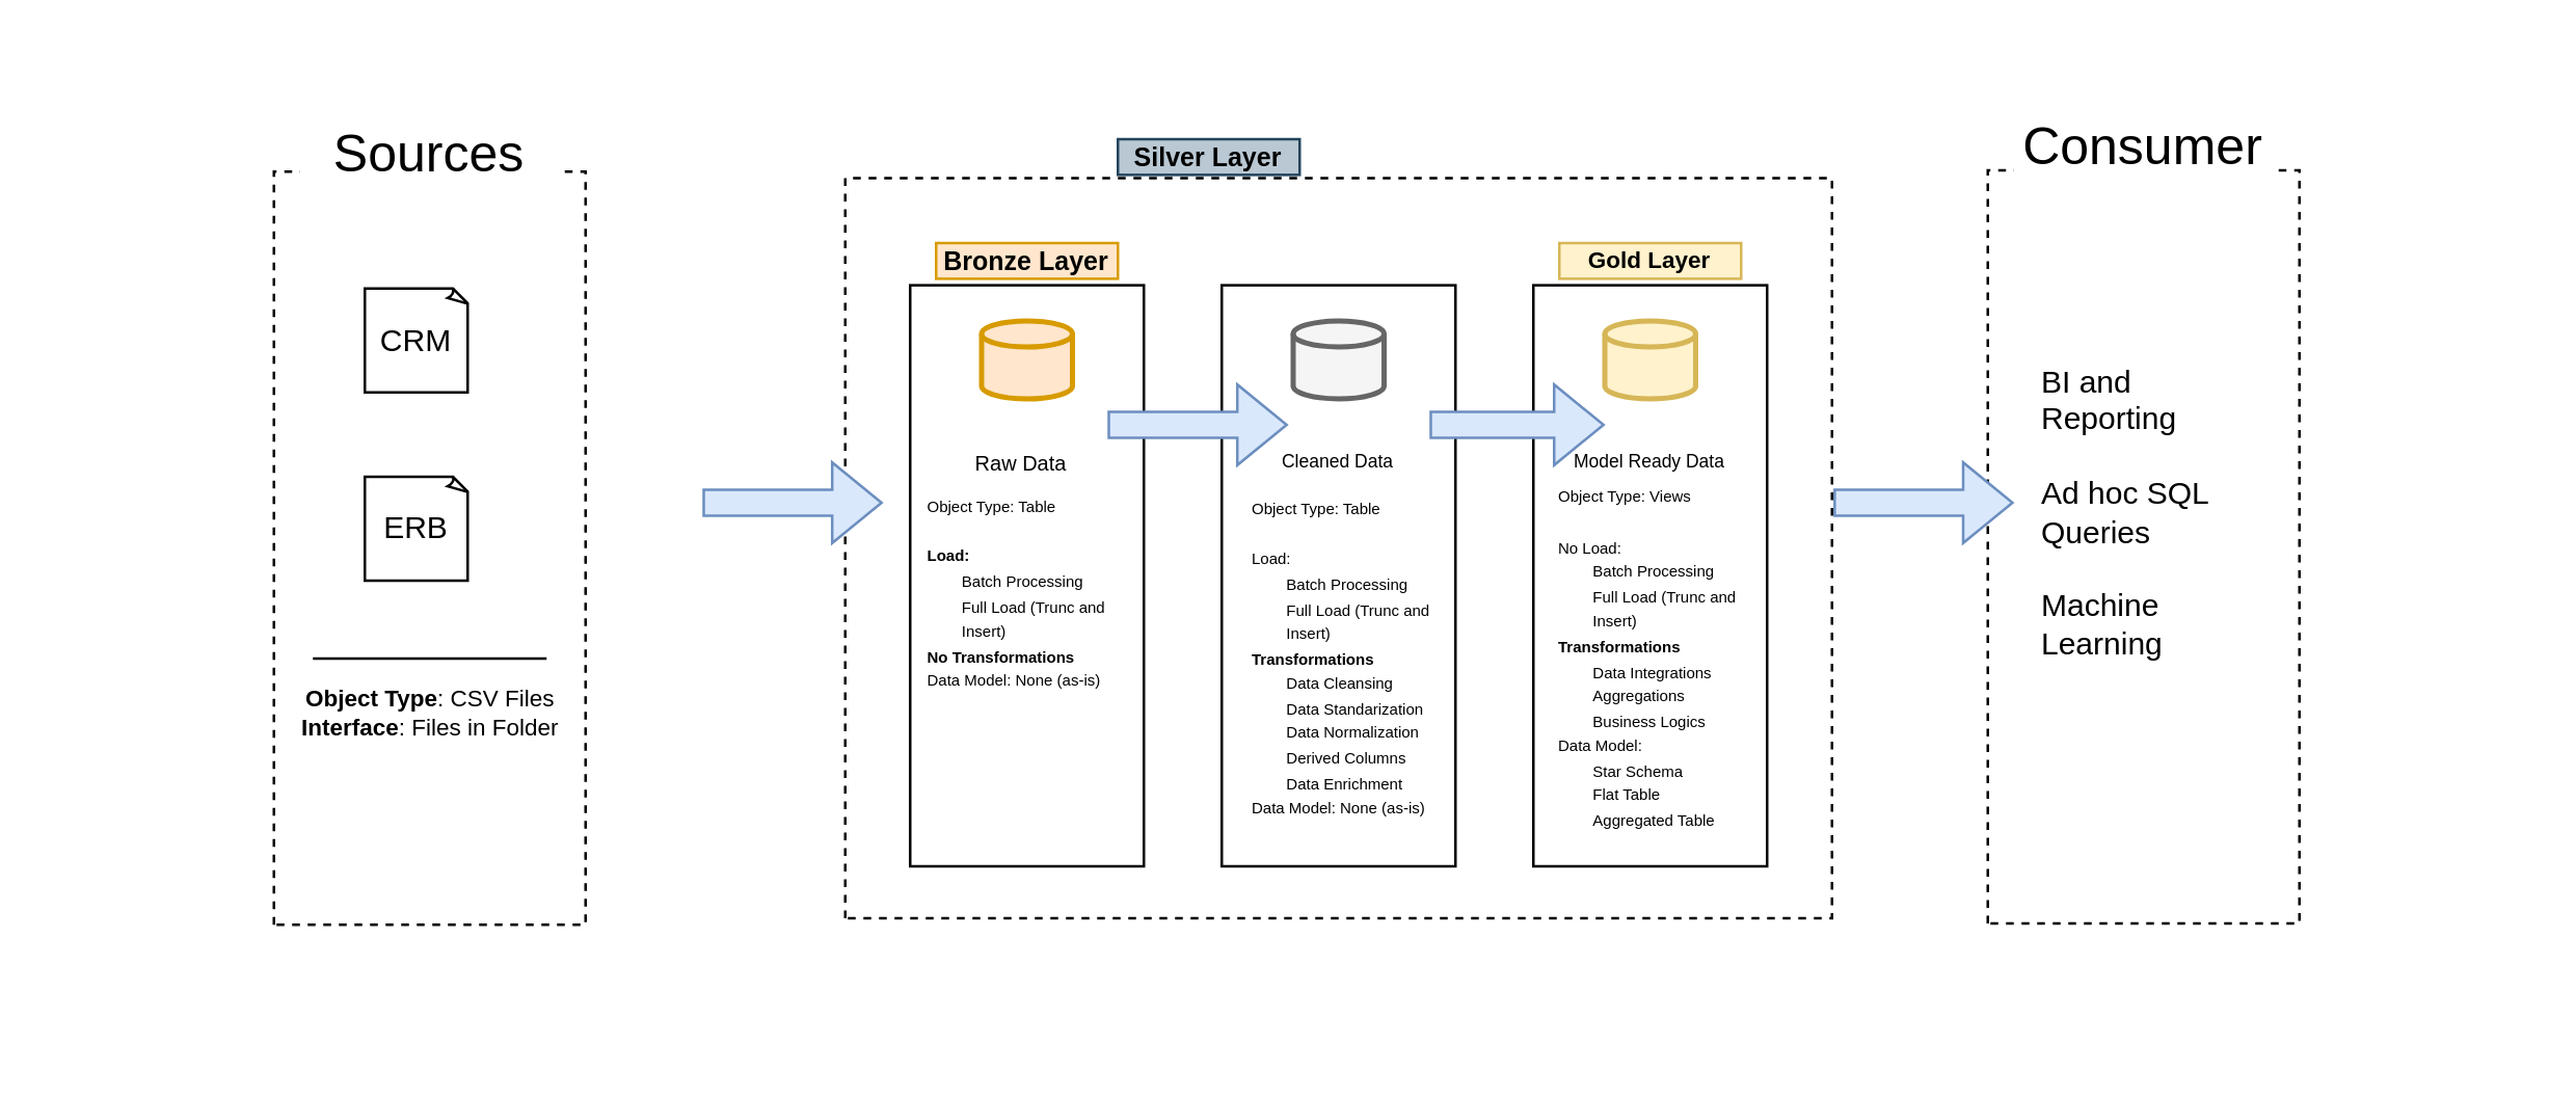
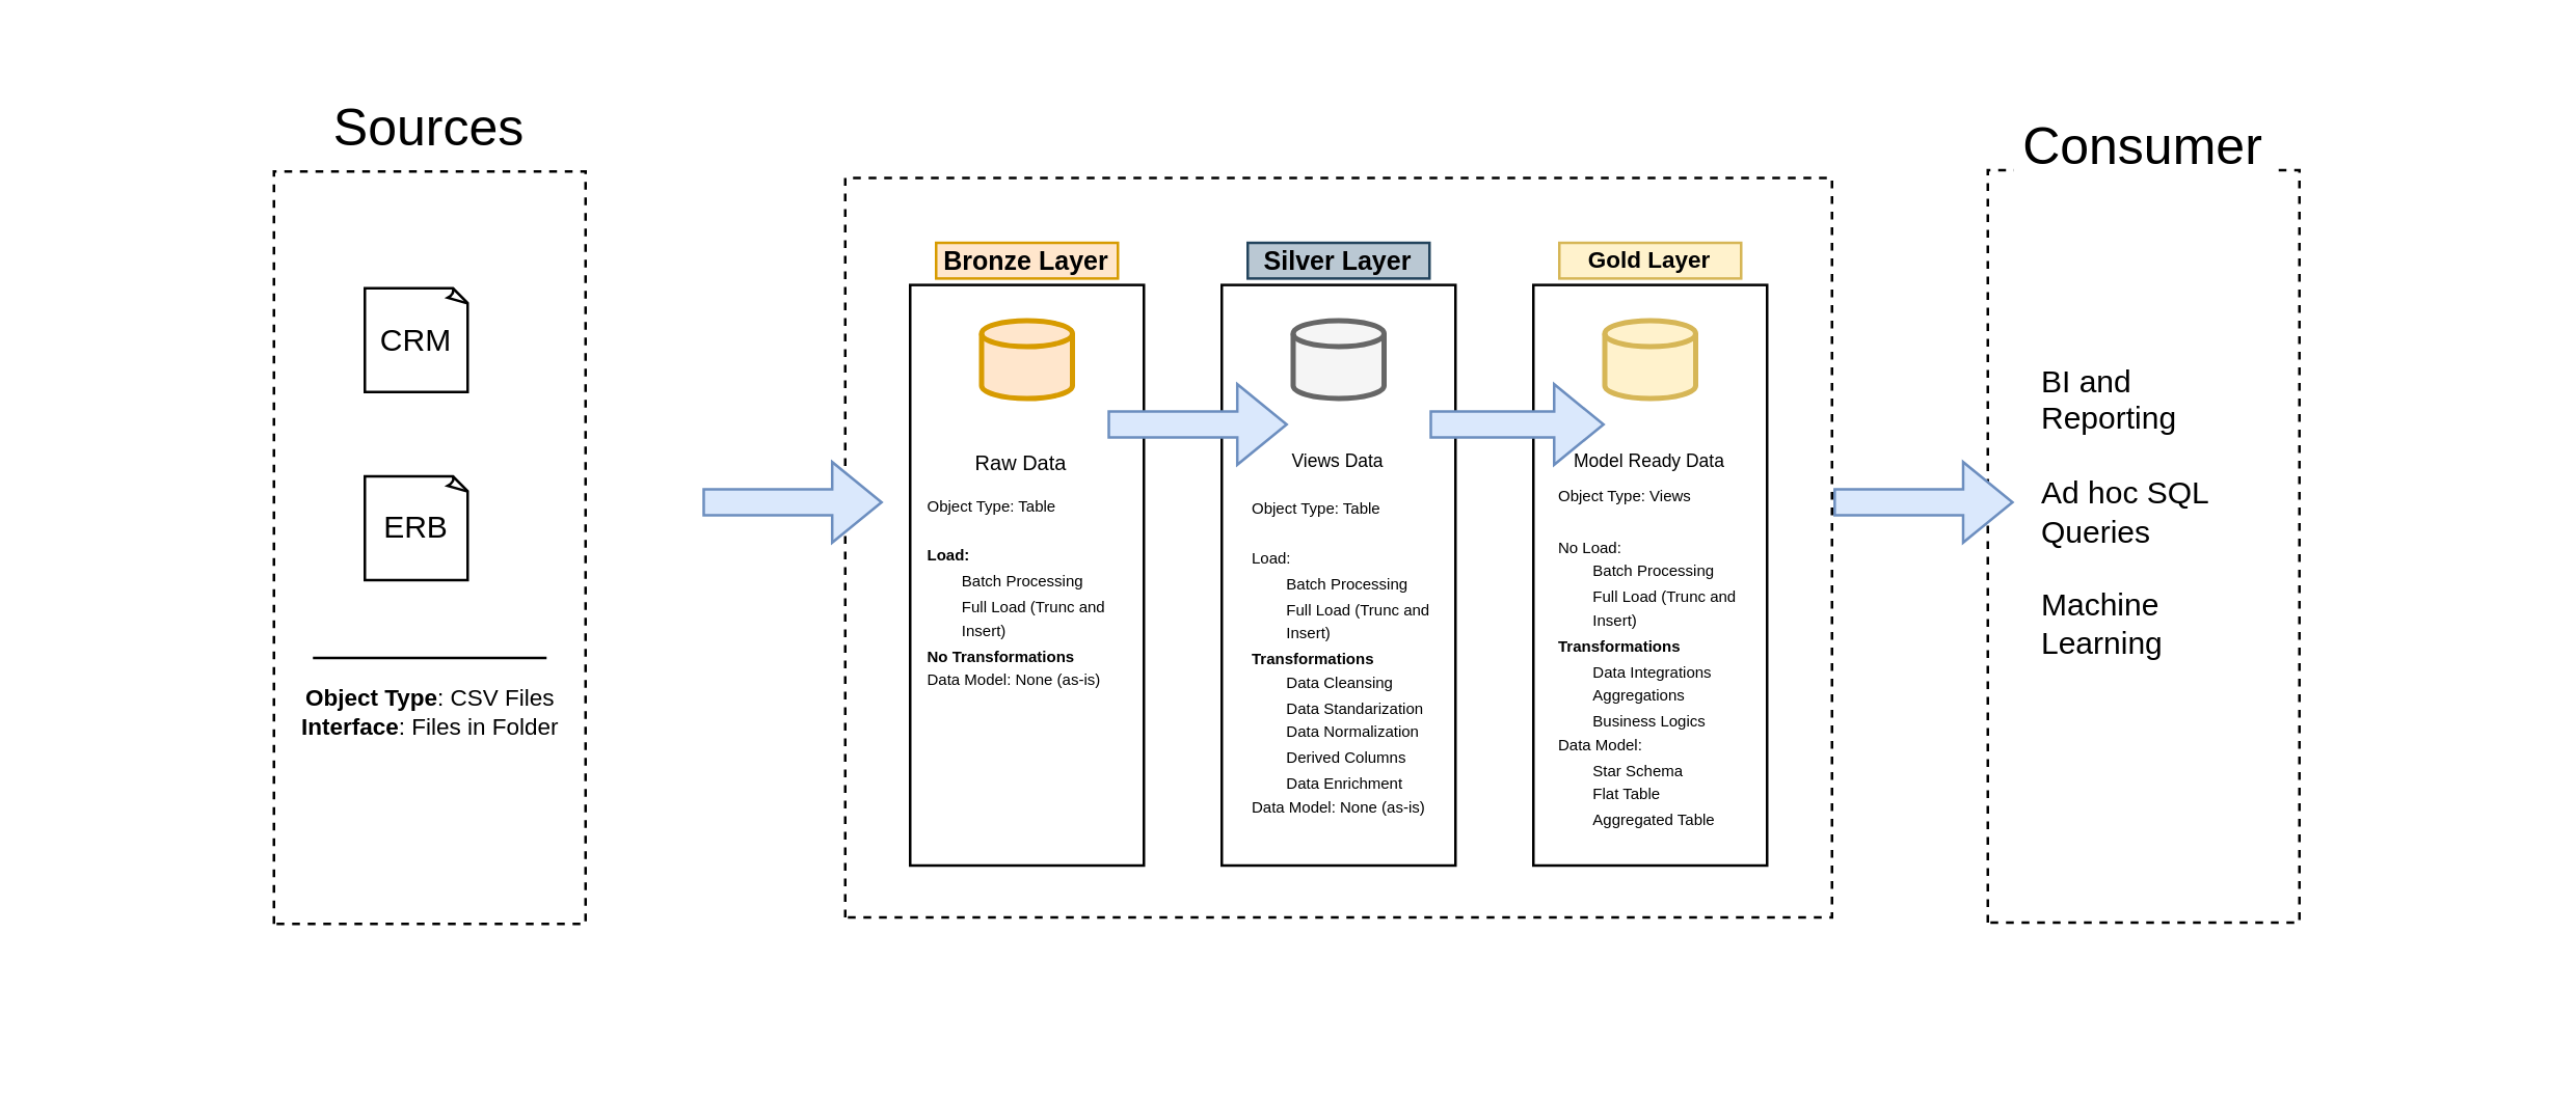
  <mxCell id="0" />
  <mxCell id="1" parent="0" />
  <mxCell id="2" value="" style="rounded=0;whiteSpace=wrap;html=1;rotation=-90;fillColor=none;dashed=1;" vertex="1" parent="1"><mxGeometry x="20" y="150.5" width="290" height="120" as="geometry" /></mxCell>
- <mxCell id="3" value="&lt;font style=&quot;font-size: 20px;&quot;&gt;Sources&lt;/font&gt;" style="rounded=0;whiteSpace=wrap;html=1;strokeColor=none;fillColor=default;" vertex="1" parent="1"><mxGeometry x="115" y="43" width="100" height="30" as="geometry" /></mxCell>
+ <mxCell id="3" value="&lt;font style=&quot;font-size: 20px;&quot;&gt;Sources&lt;/font&gt;" style="rounded=0;whiteSpace=wrap;html=1;strokeColor=none;fillColor=default;" vertex="1" parent="1"><mxGeometry x="115" y="33" width="100" height="30" as="geometry" /></mxCell>
  <mxCell id="4" value="" style="rounded=0;whiteSpace=wrap;html=1;rotation=-90;fillColor=none;dashed=1;" vertex="1" parent="1"><mxGeometry x="372.5" y="20.5" width="285" height="380" as="geometry" /></mxCell>
  <mxCell id="5" value="" style="rounded=0;whiteSpace=wrap;html=1;rotation=-90;fillColor=none;dashed=1;" vertex="1" parent="1"><mxGeometry x="680" y="150" width="290" height="120" as="geometry" /></mxCell>
  <mxCell id="6" value="&lt;font style=&quot;font-size: 20px;&quot;&gt;Consumer&lt;/font&gt;" style="rounded=0;whiteSpace=wrap;html=1;strokeColor=none;fillColor=default;" vertex="1" parent="1"><mxGeometry x="775" y="40" width="100" height="30" as="geometry" /></mxCell>
  <mxCell id="7" value="&lt;font&gt;Bronze Layer&lt;/font&gt;" style="rounded=0;whiteSpace=wrap;html=1;fillColor=#ffe6cc;strokeColor=#d79b00;fontSize=10;fontStyle=1" vertex="1" parent="1"><mxGeometry x="360" y="93" width="70" height="13.75" as="geometry" /></mxCell>
  <mxCell id="8" value="" style="rounded=0;whiteSpace=wrap;html=1;fillColor=none;" vertex="1" parent="1"><mxGeometry x="350" y="109.25" width="90" height="223.75" as="geometry" /></mxCell>
- <mxCell id="9" value="&lt;font&gt;Silver Layer&lt;/font&gt;" style="rounded=0;whiteSpace=wrap;html=1;fillColor=#bac8d3;strokeColor=#23445d;fontSize=10;fontStyle=1" vertex="1" parent="1"><mxGeometry x="430" y="53" width="70" height="13.75" as="geometry" /></mxCell>
+ <mxCell id="9" value="&lt;font&gt;Silver Layer&lt;/font&gt;" style="rounded=0;whiteSpace=wrap;html=1;fillColor=#bac8d3;strokeColor=#23445d;fontSize=10;fontStyle=1" vertex="1" parent="1"><mxGeometry x="480" y="93" width="70" height="13.75" as="geometry" /></mxCell>
  <mxCell id="10" value="" style="rounded=0;whiteSpace=wrap;html=1;fillColor=none;" vertex="1" parent="1"><mxGeometry x="470" y="109.25" width="90" height="223.75" as="geometry" /></mxCell>
  <mxCell id="11" value="&lt;font&gt;Gold Layer&lt;/font&gt;" style="rounded=0;whiteSpace=wrap;html=1;fillColor=#fff2cc;strokeColor=#d6b656;fontStyle=1;fontSize=9;" vertex="1" parent="1"><mxGeometry x="600" y="93" width="70" height="13.75" as="geometry" /></mxCell>
  <mxCell id="12" value="" style="rounded=0;whiteSpace=wrap;html=1;fillColor=none;" vertex="1" parent="1"><mxGeometry x="590" y="109.25" width="90" height="223.75" as="geometry" /></mxCell>
  <mxCell id="13" value="CRM" style="whiteSpace=wrap;html=1;shape=mxgraph.basic.document" vertex="1" parent="1"><mxGeometry x="140" y="110.5" width="40" height="40" as="geometry" /></mxCell>
  <mxCell id="14" value="ERB" style="whiteSpace=wrap;html=1;shape=mxgraph.basic.document" vertex="1" parent="1"><mxGeometry x="140" y="183" width="40" height="40" as="geometry" /></mxCell>
  <mxCell id="15" value="" style="endArrow=none;html=1;rounded=0;" edge="1" parent="1"><mxGeometry width="50" height="50" relative="1" as="geometry"><mxPoint x="120" y="253" as="sourcePoint" /><mxPoint x="210" y="253" as="targetPoint" /></mxGeometry></mxCell>
  <mxCell id="16" value="&lt;b&gt;Object Type&lt;/b&gt;: CSV Files&lt;div&gt;&lt;b&gt;Interface&lt;/b&gt;: Files in Folder&lt;/div&gt;" style="text;html=1;align=center;verticalAlign=middle;whiteSpace=wrap;rounded=0;fontSize=9;" vertex="1" parent="1"><mxGeometry x="107.5" y="253" width="115" height="42.5" as="geometry" /></mxCell>
  <mxCell id="17" value="" style="strokeWidth=2;html=1;shape=mxgraph.flowchart.database;whiteSpace=wrap;fillColor=#ffe6cc;strokeColor=#d79b00;" vertex="1" parent="1"><mxGeometry x="377.5" y="123" width="35" height="30" as="geometry" /></mxCell>
  <mxCell id="18" value="" style="strokeWidth=2;html=1;shape=mxgraph.flowchart.database;whiteSpace=wrap;fillColor=#f5f5f5;strokeColor=#666666;fontColor=#333333;" vertex="1" parent="1"><mxGeometry x="497.5" y="123" width="35" height="30" as="geometry" /></mxCell>
  <mxCell id="19" value="" style="strokeWidth=2;html=1;shape=mxgraph.flowchart.database;whiteSpace=wrap;fillColor=#fff2cc;strokeColor=#d6b656;" vertex="1" parent="1"><mxGeometry x="617.5" y="123" width="35" height="30" as="geometry" /></mxCell>
  <mxCell id="20" value="" style="shape=flexArrow;endArrow=classic;html=1;rounded=0;exitX=0.635;exitY=0;exitDx=0;exitDy=0;exitPerimeter=0;fillColor=#dae8fc;strokeColor=#6c8ebf;" edge="1" parent="1"><mxGeometry width="50" height="50" relative="1" as="geometry"><mxPoint x="270.005" y="193" as="sourcePoint" /><mxPoint x="339.48" y="193" as="targetPoint" /></mxGeometry></mxCell>
  <mxCell id="21" value="" style="shape=flexArrow;endArrow=classic;html=1;rounded=0;exitX=0.635;exitY=0;exitDx=0;exitDy=0;exitPerimeter=0;fillColor=#dae8fc;strokeColor=#6c8ebf;" edge="1" parent="1"><mxGeometry width="50" height="50" relative="1" as="geometry"><mxPoint x="426" y="163" as="sourcePoint" /><mxPoint x="495.475" y="163" as="targetPoint" /></mxGeometry></mxCell>
  <mxCell id="22" value="" style="shape=flexArrow;endArrow=classic;html=1;rounded=0;fillColor=#dae8fc;strokeColor=#6c8ebf;" edge="1" parent="1"><mxGeometry width="50" height="50" relative="1" as="geometry"><mxPoint x="550" y="163" as="sourcePoint" /><mxPoint x="617.495" y="163" as="targetPoint" /></mxGeometry></mxCell>
  <mxCell id="23" value="" style="shape=flexArrow;endArrow=classic;html=1;rounded=0;exitX=0.635;exitY=0;exitDx=0;exitDy=0;exitPerimeter=0;fillColor=#dae8fc;strokeColor=#6c8ebf;" edge="1" parent="1"><mxGeometry width="50" height="50" relative="1" as="geometry"><mxPoint x="705.53" y="193" as="sourcePoint" /><mxPoint x="775.005" y="193" as="targetPoint" /></mxGeometry></mxCell>
  <mxCell id="24" value="&lt;span&gt;Raw Data&lt;/span&gt;" style="text;html=1;align=center;verticalAlign=middle;whiteSpace=wrap;rounded=0;fontSize=8;" vertex="1" parent="1"><mxGeometry x="362.5" y="163" width="60" height="30" as="geometry" /></mxCell>
- <mxCell id="25" value="&lt;span&gt;Cleaned Data&lt;/span&gt;" style="text;html=1;align=center;verticalAlign=middle;whiteSpace=wrap;rounded=0;fontSize=7;" vertex="1" parent="1"><mxGeometry x="485" y="163" width="60" height="30" as="geometry" /></mxCell>
+ <mxCell id="25" value="&lt;span&gt;Views Data&lt;/span&gt;" style="text;html=1;align=center;verticalAlign=middle;whiteSpace=wrap;rounded=0;fontSize=7;" vertex="1" parent="1"><mxGeometry x="485" y="163" width="60" height="30" as="geometry" /></mxCell>
  <mxCell id="26" value="&lt;span&gt;Model Ready Data&lt;/span&gt;" style="text;html=1;align=center;verticalAlign=middle;whiteSpace=wrap;rounded=0;fontSize=7;" vertex="1" parent="1"><mxGeometry x="605" y="163" width="60" height="30" as="geometry" /></mxCell>
  <mxCell id="27" value="&lt;span&gt;&lt;font style=&quot;font-size: 6px;&quot;&gt;Object Type: Table&lt;/font&gt;&lt;/span&gt;&lt;div&gt;&lt;span&gt;&lt;font style=&quot;font-size: 6px;&quot;&gt;&lt;br&gt;&lt;/font&gt;&lt;/span&gt;&lt;/div&gt;&lt;div&gt;&lt;span&gt;&lt;font style=&quot;font-size: 6px;&quot;&gt;&lt;b&gt;Load:&amp;nbsp;&lt;/b&gt;&lt;/font&gt;&lt;/span&gt;&lt;/div&gt;&lt;div&gt;&lt;span&gt;&lt;font style=&quot;font-size: 6px;&quot;&gt;&lt;span style=&quot;white-space: pre;&quot;&gt;&#09;&lt;/span&gt;Batch Processing&lt;br&gt;&lt;/font&gt;&lt;/span&gt;&lt;/div&gt;&lt;div&gt;&lt;span&gt;&lt;font style=&quot;font-size: 6px;&quot;&gt;&lt;span style=&quot;white-space: pre;&quot;&gt;&#09;&lt;/span&gt;Full Load (Trunc and &lt;span style=&quot;white-space: pre;&quot;&gt;&#09;&lt;/span&gt;Insert)&lt;/font&gt;&lt;/span&gt;&lt;/div&gt;&lt;div&gt;&lt;span&gt;&lt;font style=&quot;font-size: 6px;&quot;&gt;&lt;b&gt;No Transformations&lt;/b&gt;&lt;/font&gt;&lt;/span&gt;&lt;/div&gt;&lt;div&gt;&lt;span&gt;&lt;font style=&quot;font-size: 6px;&quot;&gt;Data Model: None (as-is)&lt;/font&gt;&lt;/span&gt;&lt;/div&gt;" style="text;html=1;align=left;verticalAlign=middle;whiteSpace=wrap;rounded=0;fontSize=8;" vertex="1" parent="1"><mxGeometry x="355" y="213" width="75" height="30" as="geometry" /></mxCell>
  <mxCell id="28" value="&lt;span&gt;&lt;font style=&quot;font-size: 6px;&quot;&gt;Object Type: Table&lt;/font&gt;&lt;/span&gt;&lt;div&gt;&lt;span&gt;&lt;font style=&quot;font-size: 6px;&quot;&gt;&lt;br&gt;&lt;/font&gt;&lt;/span&gt;&lt;/div&gt;&lt;div&gt;&lt;span&gt;&lt;font style=&quot;font-size: 6px;&quot;&gt;Load:&amp;nbsp;&lt;/font&gt;&lt;/span&gt;&lt;/div&gt;&lt;div&gt;&lt;span&gt;&lt;font style=&quot;font-size: 6px;&quot;&gt;&lt;span style=&quot;white-space: pre;&quot;&gt;&#09;&lt;/span&gt;Batch Processing&lt;br&gt;&lt;/font&gt;&lt;/span&gt;&lt;/div&gt;&lt;div&gt;&lt;span&gt;&lt;font style=&quot;font-size: 6px;&quot;&gt;&lt;span style=&quot;white-space: pre;&quot;&gt;&#09;&lt;/span&gt;Full Load (Trunc and &lt;span style=&quot;white-space: pre;&quot;&gt;&#09;&lt;/span&gt;Insert)&lt;/font&gt;&lt;/span&gt;&lt;/div&gt;&lt;div&gt;&lt;span&gt;&lt;font style=&quot;font-size: 6px;&quot;&gt;&lt;b&gt;Transformations&lt;/b&gt;&lt;/font&gt;&lt;/span&gt;&lt;/div&gt;&lt;div&gt;&lt;span&gt;&lt;font style=&quot;font-size: 6px;&quot;&gt;&lt;span style=&quot;white-space: pre;&quot;&gt;&#09;&lt;/span&gt;Data Cleansing&lt;br&gt;&lt;/font&gt;&lt;/span&gt;&lt;/div&gt;&lt;div&gt;&lt;span&gt;&lt;font style=&quot;font-size: 6px;&quot;&gt;&lt;span style=&quot;white-space: pre;&quot;&gt;&#09;&lt;/span&gt;Data Standarization&lt;br&gt;&lt;/font&gt;&lt;/span&gt;&lt;/div&gt;&lt;div&gt;&lt;span&gt;&lt;font style=&quot;font-size: 6px;&quot;&gt;&lt;span style=&quot;white-space: pre;&quot;&gt;&#09;&lt;/span&gt;Data Normalization&lt;br&gt;&lt;/font&gt;&lt;/span&gt;&lt;/div&gt;&lt;div&gt;&lt;span&gt;&lt;font style=&quot;font-size: 6px;&quot;&gt;&lt;span style=&quot;white-space: pre;&quot;&gt;&#09;&lt;/span&gt;Derived Columns&lt;br&gt;&lt;/font&gt;&lt;/span&gt;&lt;/div&gt;&lt;div&gt;&lt;span&gt;&lt;font style=&quot;font-size: 6px;&quot;&gt;&lt;span style=&quot;white-space: pre;&quot;&gt;&#09;&lt;/span&gt;Data Enrichment&lt;br&gt;&lt;/font&gt;&lt;/span&gt;&lt;/div&gt;&lt;div&gt;&lt;span&gt;&lt;font style=&quot;font-size: 6px;&quot;&gt;Data Model: None (as-is)&lt;/font&gt;&lt;/span&gt;&lt;/div&gt;" style="text;html=1;align=left;verticalAlign=middle;whiteSpace=wrap;rounded=0;fontSize=8;" vertex="1" parent="1"><mxGeometry x="480" y="243" width="75" height="20" as="geometry" /></mxCell>
  <mxCell id="29" value="&lt;span&gt;&lt;font style=&quot;font-size: 6px;&quot;&gt;Object Type: Views&lt;/font&gt;&lt;/span&gt;&lt;div&gt;&lt;span&gt;&lt;font style=&quot;font-size: 6px;&quot;&gt;&lt;br&gt;&lt;/font&gt;&lt;/span&gt;&lt;/div&gt;&lt;div&gt;&lt;span&gt;&lt;font style=&quot;font-size: 6px;&quot;&gt;No Load:&amp;nbsp;&lt;/font&gt;&lt;/span&gt;&lt;/div&gt;&lt;div&gt;&lt;span&gt;&lt;font style=&quot;font-size: 6px;&quot;&gt;&lt;span style=&quot;white-space: pre;&quot;&gt;&#09;&lt;/span&gt;Batch Processing&lt;br&gt;&lt;/font&gt;&lt;/span&gt;&lt;/div&gt;&lt;div&gt;&lt;span&gt;&lt;font style=&quot;font-size: 6px;&quot;&gt;&lt;span style=&quot;white-space: pre;&quot;&gt;&#09;&lt;/span&gt;Full Load (Trunc and &lt;span style=&quot;white-space: pre;&quot;&gt;&#09;&lt;/span&gt;Insert)&lt;/font&gt;&lt;/span&gt;&lt;/div&gt;&lt;div&gt;&lt;span&gt;&lt;font style=&quot;font-size: 6px;&quot;&gt;&lt;b&gt;Transformations&lt;/b&gt;&lt;/font&gt;&lt;/span&gt;&lt;/div&gt;&lt;div&gt;&lt;span&gt;&lt;font style=&quot;font-size: 6px;&quot;&gt;&lt;span style=&quot;white-space: pre;&quot;&gt;&#09;&lt;/span&gt;Data Integrations&lt;br&gt;&lt;/font&gt;&lt;/span&gt;&lt;/div&gt;&lt;div&gt;&lt;span&gt;&lt;font style=&quot;font-size: 6px;&quot;&gt;&lt;span style=&quot;white-space: pre;&quot;&gt;&#09;&lt;/span&gt;Aggregations&lt;br&gt;&lt;/font&gt;&lt;/span&gt;&lt;/div&gt;&lt;div&gt;&lt;span&gt;&lt;font style=&quot;font-size: 6px;&quot;&gt;&lt;span style=&quot;white-space: pre;&quot;&gt;&#09;&lt;/span&gt;Business Logics&lt;/font&gt;&lt;/span&gt;&lt;/div&gt;&lt;div&gt;&lt;span&gt;&lt;font style=&quot;font-size: 6px;&quot;&gt;Data Model:&amp;nbsp;&lt;/font&gt;&lt;/span&gt;&lt;/div&gt;&lt;div&gt;&lt;span&gt;&lt;font style=&quot;font-size: 6px;&quot;&gt;&lt;span style=&quot;white-space: pre;&quot;&gt;&#09;&lt;/span&gt;Star Schema&lt;/font&gt;&lt;/span&gt;&lt;/div&gt;&lt;div&gt;&lt;span&gt;&lt;font style=&quot;font-size: 6px;&quot;&gt;&lt;span style=&quot;white-space: pre;&quot;&gt;&#09;&lt;/span&gt;Flat Table&lt;br&gt;&lt;/font&gt;&lt;/span&gt;&lt;/div&gt;&lt;div&gt;&lt;span&gt;&lt;font style=&quot;font-size: 6px;&quot;&gt;&lt;span style=&quot;white-space: pre;&quot;&gt;&#09;&lt;/span&gt;Aggregated Table&lt;br&gt;&lt;/font&gt;&lt;/span&gt;&lt;/div&gt;" style="text;html=1;align=left;verticalAlign=middle;whiteSpace=wrap;rounded=0;fontSize=8;" vertex="1" parent="1"><mxGeometry x="597.5" y="243" width="75" height="20" as="geometry" /></mxCell>
  <mxCell id="30" value="BI and Reporting&lt;div&gt;&lt;br&gt;&lt;div&gt;Ad hoc SQL&lt;/div&gt;&lt;div&gt;Queries&lt;/div&gt;&lt;div&gt;&lt;br&gt;&lt;/div&gt;&lt;div&gt;Machine Learning&amp;nbsp;&lt;/div&gt;&lt;/div&gt;" style="text;strokeColor=none;fillColor=none;spacingLeft=4;spacingRight=4;overflow=hidden;rotatable=0;points=[[0,0.5],[1,0.5]];portConstraint=eastwest;fontSize=12;whiteSpace=wrap;html=1;" vertex="1" parent="1"><mxGeometry x="780" y="133" width="100" height="150" as="geometry" /></mxCell>
